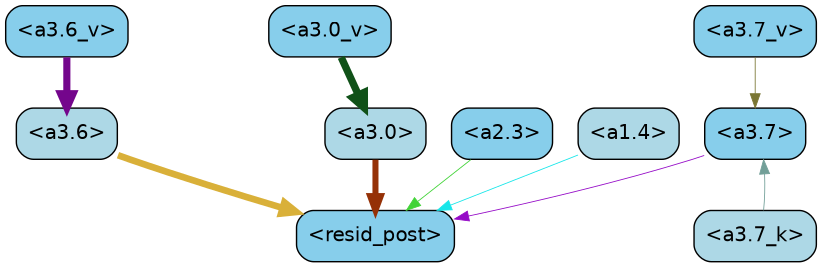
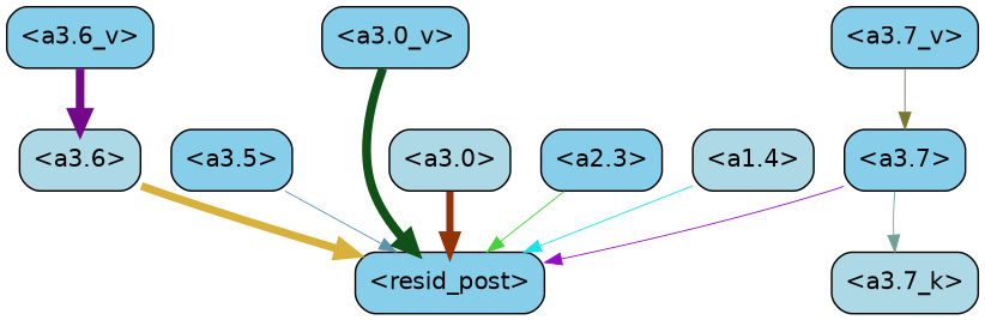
  strict digraph {
    splines=true
    node [color=black fillcolor=skyblue fontname=Helvetica shape=box style="filled, rounded"]
    edge [penwidth=0.6]
    "<a3.7>"
    "<resid_post>"
    "<a3.6>" [fillcolor=lightblue]
+   "<a3.5>"
    "<a3.0>" [fillcolor=lightblue]
    "<a2.3>"
    "<a1.4>" [fillcolor=lightblue]
    "<a3.7_k>" [fillcolor=lightblue]
    "<a3.7_v>"
    "<a3.6_v>"
    "<a3.0_v>"
    "<a3.7>" -> "<resid_post>" [color="#950bc7"]
    "<a3.6>" -> "<resid_post>" [color="#d9b039" penwidth=4.670643210411072]
+   "<a3.5>" -> "<resid_post>" [color="#5a93ad"]
    "<a3.0>" -> "<resid_post>" [color="#953107" penwidth=4.246885180473328]
    "<a2.3>" -> "<resid_post>" [color="#41d337"]
    "<a1.4>" -> "<resid_post>" [color="#17e6e9"]
-   "<a3.7_k>" -> "<a3.7>" [color="#729f98"]
+   "<a3.7>" -> "<a3.7_k>" [color="#729f98"]
    "<a3.7_v>" -> "<a3.7>" [color="#7a7633"]
    "<a3.6_v>" -> "<a3.6>" [color="#74068c" penwidth=5.002329230308533]
-   "<a3.0_v>" -> "<a3.0>" [color="#105118" penwidth=5.188832879066467]
+   "<a3.0_v>" -> "<resid_post>" [color="#105118" penwidth=5.188832879066467]
  }
